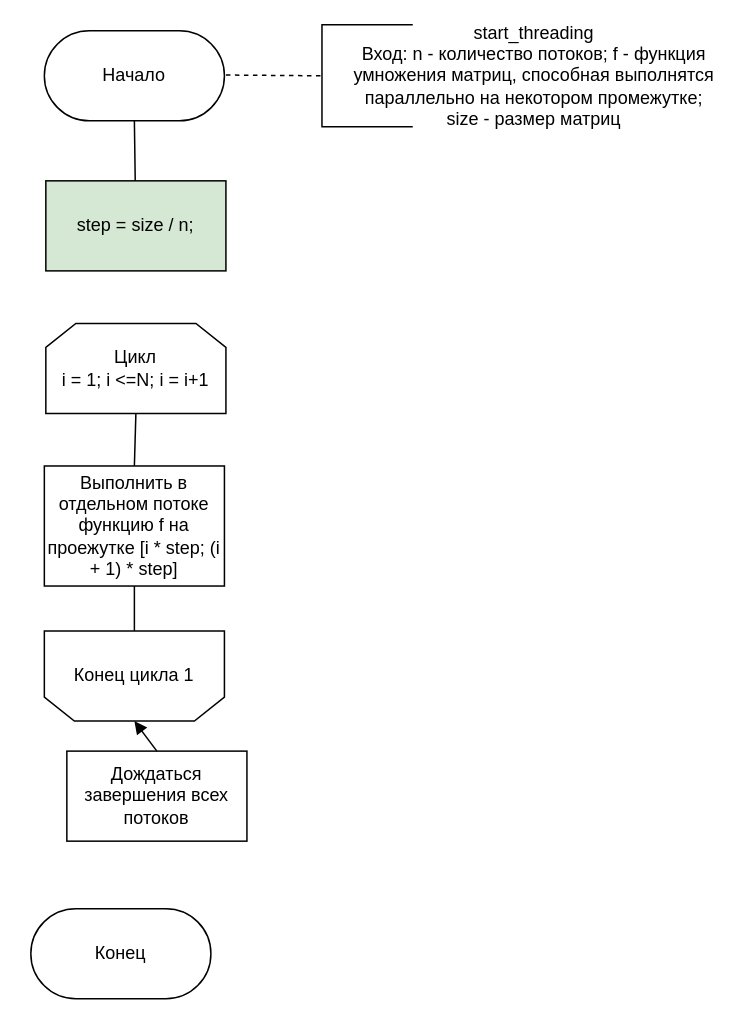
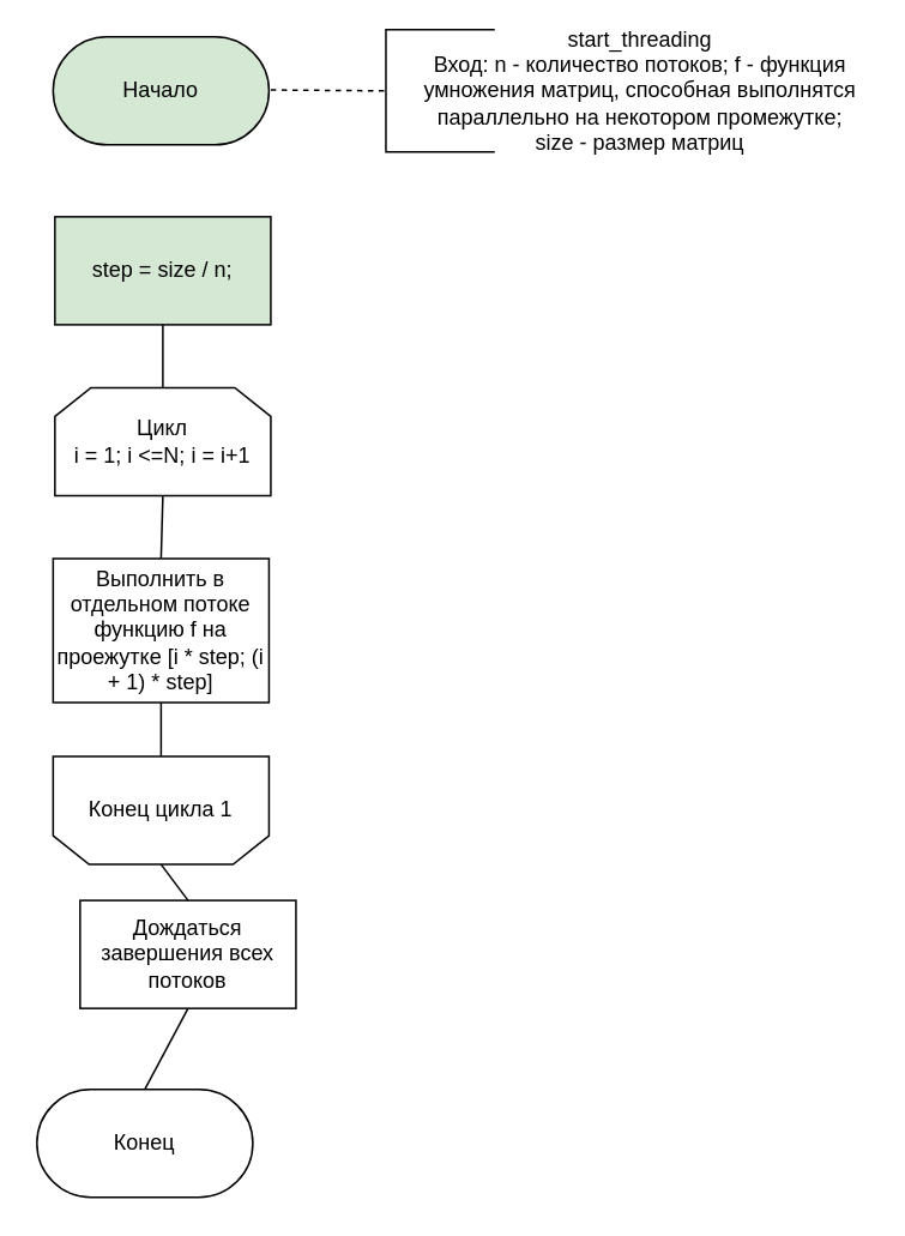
  <mxCell id="0" />
  <mxCell id="1" parent="0" />
- <mxCell id="2" value="Начало" style="rounded=1;whiteSpace=wrap;html=1;arcSize=50;" parent="1" vertex="1"><mxGeometry x="29" y="20" width="120" height="60" as="geometry" /></mxCell>
+ <mxCell id="2" value="Начало" style="rounded=1;whiteSpace=wrap;html=1;arcSize=50;fillColor=#d5e8d4;" parent="1" vertex="1"><mxGeometry x="29" y="20" width="120" height="60" as="geometry" /></mxCell>
  <mxCell id="3" value="start_threading&lt;br&gt;&lt;div&gt;Вход: n - количество потоков; f - функция умножения матриц, способная выполнятся параллельно на некотором промежутке;&lt;/div&gt;&lt;div&gt;size - размер матриц&lt;br&gt;&lt;/div&gt;" style="text;html=1;strokeColor=none;fillColor=none;align=center;verticalAlign=middle;whiteSpace=wrap;rounded=0;" parent="1" vertex="1"><mxGeometry x="230" y="30" width="250.5" height="40" as="geometry" /></mxCell>
  <mxCell id="4" value="Цикл &lt;br&gt;i = 1; i &amp;lt;=N; i = i+1" style="shape=loopLimit;whiteSpace=wrap;html=1;" parent="1" vertex="1"><mxGeometry x="30" y="215" width="120" height="60" as="geometry" /></mxCell>
  <mxCell id="5" value="step = size / n;" style="rounded=0;whiteSpace=wrap;html=1;fillColor=#d5e8d4;" parent="1" vertex="1"><mxGeometry x="30" y="120" width="120" height="60" as="geometry" /></mxCell>
  <mxCell id="6" value="Конец цикла 1" style="shape=loopLimit;whiteSpace=wrap;html=1;direction=west;" parent="1" vertex="1"><mxGeometry x="29" y="420" width="120" height="60" as="geometry" /></mxCell>
  <mxCell id="7" value="Конец" style="rounded=1;whiteSpace=wrap;html=1;arcSize=50;" parent="1" vertex="1"><mxGeometry x="20" y="605" width="120" height="60" as="geometry" /></mxCell>
  <mxCell id="8" value="" style="shape=partialRectangle;whiteSpace=wrap;html=1;bottom=1;right=1;left=1;top=0;fillColor=none;routingCenterX=-0.5;rotation=90;" parent="1" vertex="1"><mxGeometry x="210" y="20" width="68" height="60" as="geometry" /></mxCell>
  <mxCell id="9" value="" style="endArrow=none;dashed=1;html=1;entryX=0.5;entryY=1;entryDx=0;entryDy=0;" parent="1" target="8" edge="1"><mxGeometry width="50" height="50" relative="1" as="geometry"><mxPoint x="150" y="49.5" as="sourcePoint" /><mxPoint x="190" y="50" as="targetPoint" /></mxGeometry></mxCell>
- <mxCell id="10" value="" style="endArrow=none;html=1;entryX=0.5;entryY=1;entryDx=0;entryDy=0;" edge="1" parent="1" source="5" target="2"><mxGeometry width="50" height="50" relative="1" as="geometry"><mxPoint x="-110" y="220" as="sourcePoint" /><mxPoint x="-60" y="170" as="targetPoint" /></mxGeometry></mxCell>
+ <mxCell id="11" value="" style="endArrow=none;html=1;entryX=0.5;entryY=1;entryDx=0;entryDy=0;" edge="1" parent="1" source="4" target="5"><mxGeometry width="50" height="50" relative="1" as="geometry"><mxPoint x="-100" y="360" as="sourcePoint" /><mxPoint x="-50" y="310" as="targetPoint" /></mxGeometry></mxCell>
  <mxCell id="12" value="Выполнить в отдельном потоке функцию f на проежутке [i * step; (i + 1) * step]" style="rounded=0;whiteSpace=wrap;html=1;" vertex="1" parent="1"><mxGeometry x="29" y="310" width="120" height="80" as="geometry" /></mxCell>
  <mxCell id="13" value="Дождаться завершения всех потоков" style="rounded=0;whiteSpace=wrap;html=1;" vertex="1" parent="1"><mxGeometry x="44" y="500" width="120" height="60" as="geometry" /></mxCell>
  <mxCell id="14" value="" style="endArrow=none;html=1;entryX=0.5;entryY=1;entryDx=0;entryDy=0;exitX=0.5;exitY=0;exitDx=0;exitDy=0;" edge="1" parent="1" source="12" target="4"><mxGeometry width="50" height="50" relative="1" as="geometry"><mxPoint x="-190" y="440" as="sourcePoint" /><mxPoint x="-140" y="390" as="targetPoint" /></mxGeometry></mxCell>
  <mxCell id="15" value="" style="endArrow=none;html=1;entryX=0.5;entryY=1;entryDx=0;entryDy=0;exitX=0.5;exitY=1;exitDx=0;exitDy=0;" edge="1" parent="1" source="6" target="12"><mxGeometry width="50" height="50" relative="1" as="geometry"><mxPoint x="-50" y="490" as="sourcePoint" /><mxPoint x="0" y="440" as="targetPoint" /></mxGeometry></mxCell>
- <mxCell id="16" value="" style="endArrow=block;html=1;entryX=0.5;entryY=0;entryDx=0;entryDy=0;exitX=0.5;exitY=0;exitDx=0;exitDy=0;" edge="1" parent="1" source="13" target="6"><mxGeometry width="50" height="50" relative="1" as="geometry"><mxPoint x="-180" y="560" as="sourcePoint" /><mxPoint x="-130" y="510" as="targetPoint" /></mxGeometry></mxCell>
+ <mxCell id="16" value="" style="endArrow=none;html=1;entryX=0.5;entryY=0;entryDx=0;entryDy=0;exitX=0.5;exitY=0;exitDx=0;exitDy=0;" edge="1" parent="1" source="13" target="6"><mxGeometry width="50" height="50" relative="1" as="geometry"><mxPoint x="-180" y="560" as="sourcePoint" /><mxPoint x="-130" y="510" as="targetPoint" /></mxGeometry></mxCell>
+ <mxCell id="17" value="" style="endArrow=none;html=1;entryX=0.5;entryY=1;entryDx=0;entryDy=0;exitX=0.5;exitY=0;exitDx=0;exitDy=0;" edge="1" parent="1" source="7" target="13"><mxGeometry width="50" height="50" relative="1" as="geometry"><mxPoint x="-100" y="610" as="sourcePoint" /><mxPoint x="-50" y="560" as="targetPoint" /></mxGeometry></mxCell>
